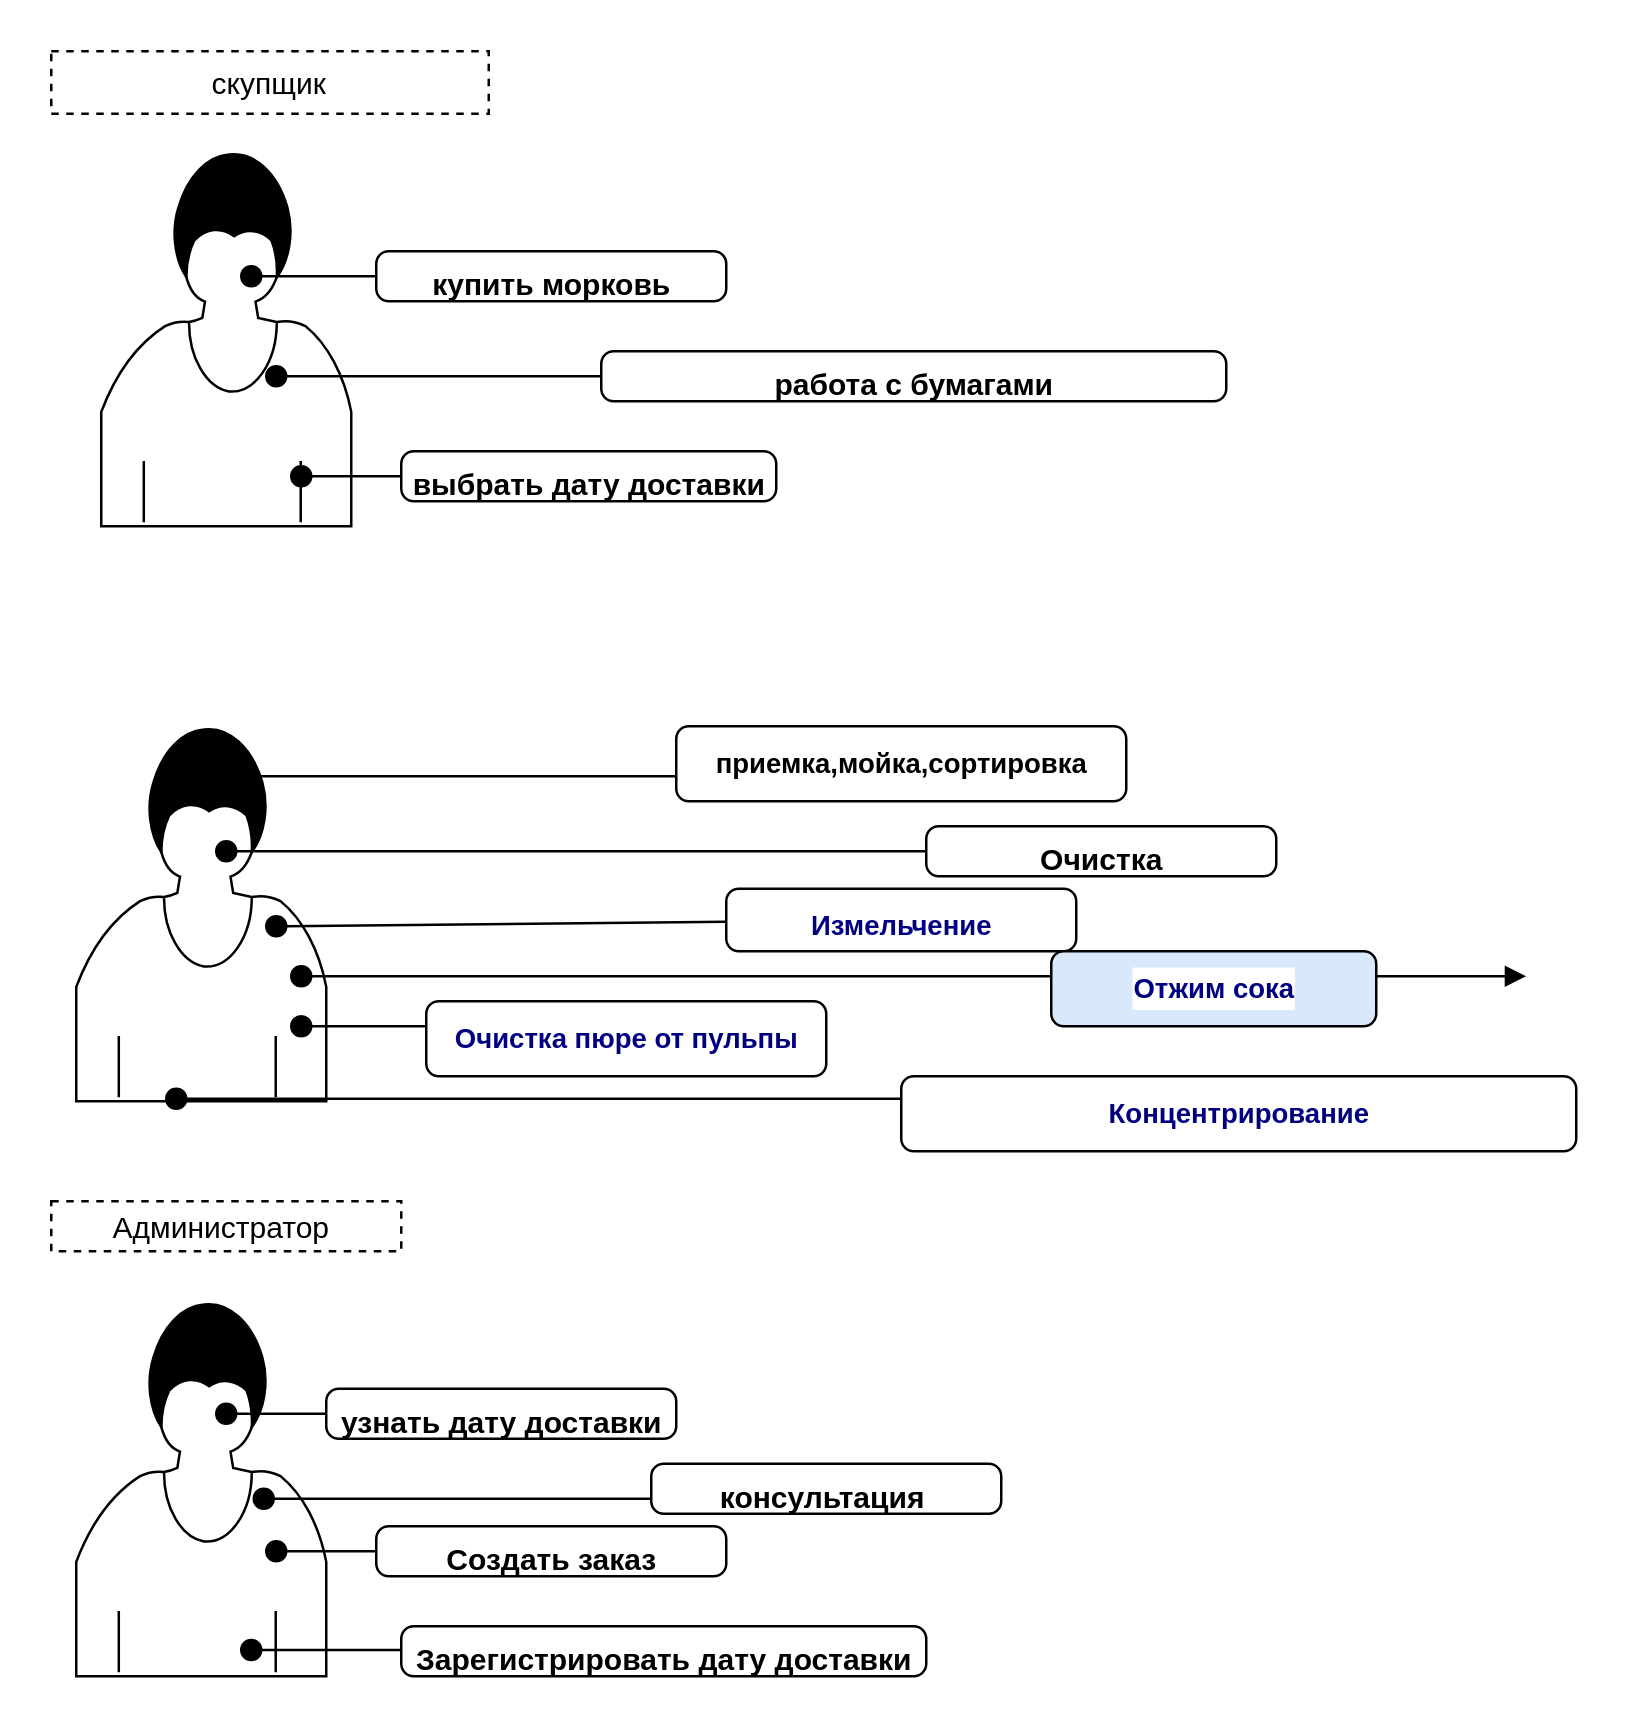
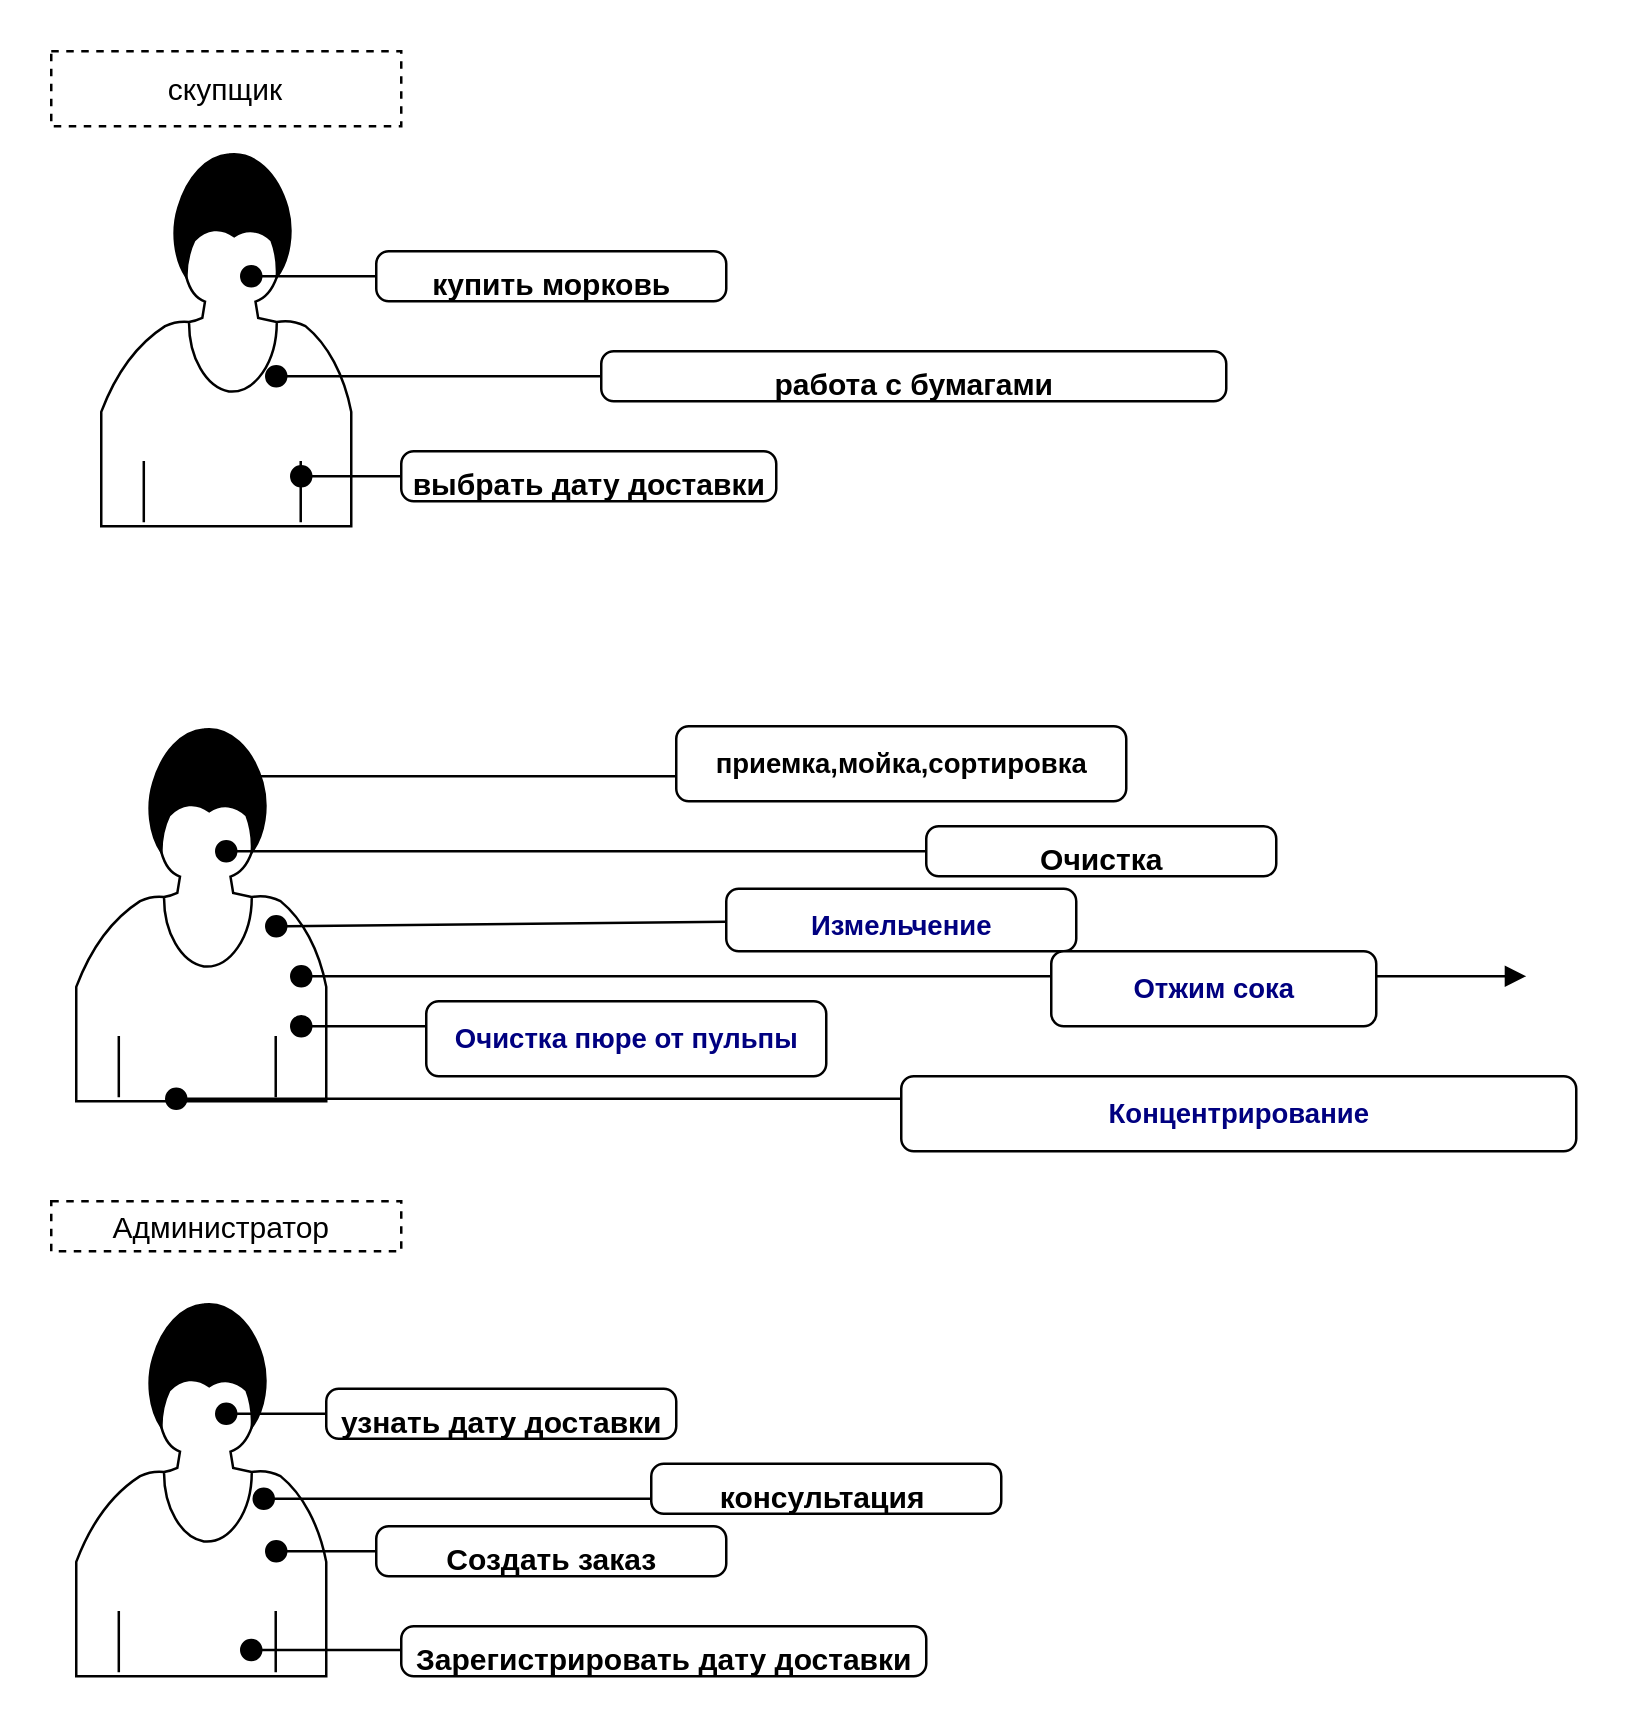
  <mxCell id="0" />
  <mxCell id="1" parent="0" />
  <mxCell id="2" value="" style="shape=mxgraph.bpmn.user_task;html=1;outlineConnect=0;fontStyle=1" parent="1" vertex="1"><mxGeometry x="40" y="60" width="100" height="150" as="geometry" /></mxCell>
  <mxCell id="3" value="" style="shape=mxgraph.bpmn.user_task;html=1;outlineConnect=0;" parent="1" vertex="1"><mxGeometry x="30" y="290" width="100" height="150" as="geometry" /></mxCell>
  <mxCell id="4" value="" style="shape=mxgraph.bpmn.user_task;html=1;outlineConnect=0;" parent="1" vertex="1"><mxGeometry x="30" y="520" width="100" height="150" as="geometry" /></mxCell>
  <mxCell id="5" value="" style="html=1;verticalAlign=bottom;startArrow=oval;startFill=1;endArrow=block;startSize=8;" parent="1" edge="1"><mxGeometry width="60" relative="1" as="geometry"><mxPoint x="110" y="150" as="sourcePoint" /><mxPoint x="280" y="150" as="targetPoint" /></mxGeometry></mxCell>
  <mxCell id="6" value="" style="html=1;verticalAlign=bottom;startArrow=oval;startFill=1;endArrow=block;startSize=8;" parent="1" edge="1"><mxGeometry width="60" relative="1" as="geometry"><mxPoint x="120" y="190" as="sourcePoint" /><mxPoint x="180" y="190" as="targetPoint" /></mxGeometry></mxCell>
  <mxCell id="7" value="" style="html=1;verticalAlign=bottom;startArrow=oval;startFill=1;endArrow=block;startSize=8;" parent="1" edge="1"><mxGeometry width="60" relative="1" as="geometry"><mxPoint x="100" y="110" as="sourcePoint" /><mxPoint x="160" y="110" as="targetPoint" /></mxGeometry></mxCell>
  <mxCell id="8" value="" style="html=1;verticalAlign=bottom;startArrow=oval;startFill=1;endArrow=block;startSize=8;" parent="1" edge="1"><mxGeometry width="60" relative="1" as="geometry"><mxPoint x="90" y="565" as="sourcePoint" /><mxPoint x="150" y="565" as="targetPoint" /></mxGeometry></mxCell>
  <mxCell id="9" value="" style="html=1;verticalAlign=bottom;startArrow=oval;startFill=1;endArrow=block;startSize=8;" parent="1" edge="1"><mxGeometry width="60" relative="1" as="geometry"><mxPoint x="105" y="599" as="sourcePoint" /><mxPoint x="295" y="599" as="targetPoint" /></mxGeometry></mxCell>
  <mxCell id="10" value="" style="html=1;verticalAlign=bottom;startArrow=oval;startFill=1;endArrow=block;startSize=8;" parent="1" edge="1"><mxGeometry width="60" relative="1" as="geometry"><mxPoint x="100" y="659.5" as="sourcePoint" /><mxPoint x="180" y="659.5" as="targetPoint" /></mxGeometry></mxCell>
  <mxCell id="11" value="" style="html=1;verticalAlign=bottom;startArrow=oval;startFill=1;endArrow=block;startSize=8;" parent="1" edge="1"><mxGeometry width="60" relative="1" as="geometry"><mxPoint x="110" y="620" as="sourcePoint" /><mxPoint x="170" y="620" as="targetPoint" /></mxGeometry></mxCell>
- <mxCell id="12" value="скупщик" style="fontStyle=0;dashed=1;" parent="1" vertex="1"><mxGeometry x="20" y="20" width="175" height="25" as="geometry" /></mxCell>
+ <mxCell id="12" value="скупщик" style="fontStyle=0;dashed=1;" parent="1" vertex="1"><mxGeometry x="20" y="20" width="140" height="30" as="geometry" /></mxCell>
  <mxCell id="13" value="Администратор " style="fontStyle=0;dashed=1;" parent="1" vertex="1"><mxGeometry x="20" y="480" width="140" height="20" as="geometry" /></mxCell>
  <mxCell id="14" value="купить морковь" style="html=1;align=center;verticalAlign=top;rounded=1;absoluteArcSize=1;arcSize=10;dashed=0;fontStyle=1" parent="1" vertex="1"><mxGeometry x="150" y="100" width="140" height="20" as="geometry" /></mxCell>
  <mxCell id="15" value="работа с бумагами" style="html=1;align=center;verticalAlign=top;rounded=1;absoluteArcSize=1;arcSize=10;dashed=0;fontStyle=1" parent="1" vertex="1"><mxGeometry x="240" y="140" width="250" height="20" as="geometry" /></mxCell>
  <mxCell id="16" value="выбрать дату доставки" style="html=1;align=center;verticalAlign=top;rounded=1;absoluteArcSize=1;arcSize=10;dashed=0;fontStyle=1" parent="1" vertex="1"><mxGeometry x="160" y="180" width="150" height="20" as="geometry" /></mxCell>
  <mxCell id="17" value="узнать дату доставки" style="html=1;align=center;verticalAlign=top;rounded=1;absoluteArcSize=1;arcSize=10;dashed=0;fontStyle=1" parent="1" vertex="1"><mxGeometry x="130" y="555" width="140" height="20" as="geometry" /></mxCell>
  <mxCell id="18" value="консультация&amp;nbsp;" style="html=1;align=center;verticalAlign=top;rounded=1;absoluteArcSize=1;arcSize=10;dashed=0;fontStyle=1" parent="1" vertex="1"><mxGeometry x="260" y="585" width="140" height="20" as="geometry" /></mxCell>
  <mxCell id="19" value="Зарегистрировать дату доставки" style="html=1;align=center;verticalAlign=top;rounded=1;absoluteArcSize=1;arcSize=10;dashed=0;fontStyle=1" parent="1" vertex="1"><mxGeometry x="160" y="650" width="210" height="20" as="geometry" /></mxCell>
  <mxCell id="20" value="Создать заказ" style="html=1;align=center;verticalAlign=top;rounded=1;absoluteArcSize=1;arcSize=10;dashed=0;fontStyle=1" parent="1" vertex="1"><mxGeometry x="150" y="610" width="140" height="20" as="geometry" /></mxCell>
  <mxCell id="21" value="" style="html=1;verticalAlign=bottom;startArrow=none;startFill=1;endArrow=block;startSize=8;" parent="1" source="30" edge="1"><mxGeometry width="60" relative="1" as="geometry"><mxPoint x="110" y="370" as="sourcePoint" /><mxPoint x="420" y="370" as="targetPoint" /></mxGeometry></mxCell>
  <mxCell id="22" value="" style="html=1;verticalAlign=bottom;startArrow=oval;startFill=1;endArrow=block;startSize=8;" parent="1" edge="1"><mxGeometry width="60" relative="1" as="geometry"><mxPoint x="90" y="310" as="sourcePoint" /><mxPoint x="330" y="310" as="targetPoint" /></mxGeometry></mxCell>
  <mxCell id="23" value="&lt;h4 style=&quot;margin: 0px; padding: 0px; font-family: Helvetica, Arial, sans-serif; font-size: 11px; text-align: start; background-color: rgb(255, 255, 255); line-height: 1.5;&quot;&gt;приемка,мойка,сортировка&lt;/h4&gt;" style="html=1;align=center;verticalAlign=top;rounded=1;absoluteArcSize=1;arcSize=10;dashed=0;fontStyle=1" parent="1" vertex="1"><mxGeometry x="270" y="290" width="180" height="30" as="geometry" /></mxCell>
  <mxCell id="24" style="edgeStyle=orthogonalEdgeStyle;rounded=0;orthogonalLoop=1;jettySize=auto;html=1;exitX=0.5;exitY=1;exitDx=0;exitDy=0;" parent="1" source="18" target="18" edge="1"><mxGeometry relative="1" as="geometry" /></mxCell>
  <mxCell id="25" value="" style="html=1;verticalAlign=bottom;startArrow=oval;startFill=1;endArrow=block;startSize=8;" parent="1" edge="1"><mxGeometry width="60" relative="1" as="geometry"><mxPoint x="120" y="410" as="sourcePoint" /><mxPoint x="260" y="410" as="targetPoint" /></mxGeometry></mxCell>
  <mxCell id="26" value="" style="html=1;verticalAlign=bottom;startArrow=oval;startFill=1;endArrow=block;startSize=8;" parent="1" edge="1"><mxGeometry width="60" relative="1" as="geometry"><mxPoint x="70" y="439" as="sourcePoint" /><mxPoint x="370" y="439" as="targetPoint" /></mxGeometry></mxCell>
  <mxCell id="27" value="" style="html=1;verticalAlign=bottom;startArrow=oval;startFill=1;endArrow=block;startSize=8;" parent="1" edge="1"><mxGeometry width="60" relative="1" as="geometry"><mxPoint x="90" y="340" as="sourcePoint" /><mxPoint x="390" y="340" as="targetPoint" /></mxGeometry></mxCell>
  <mxCell id="28" value="" style="html=1;verticalAlign=bottom;startArrow=oval;startFill=1;endArrow=block;startSize=8;" parent="1" edge="1"><mxGeometry width="60" relative="1" as="geometry"><mxPoint x="120" y="390" as="sourcePoint" /><mxPoint x="610" y="390" as="targetPoint" /></mxGeometry></mxCell>
  <mxCell id="29" value="Очистка" style="html=1;align=center;verticalAlign=top;rounded=1;absoluteArcSize=1;arcSize=10;dashed=0;fontStyle=1" parent="1" vertex="1"><mxGeometry x="370" y="330" width="140" height="20" as="geometry" /></mxCell>
  <mxCell id="30" value="&lt;h4 style=&quot;margin: 0px; padding: 0px; font-weight: normal; font-family: Helvetica, Arial, sans-serif; font-size: 11px; text-align: start; background-color: rgb(255, 255, 255); line-height: 1.5;&quot;&gt;&lt;strong&gt;&lt;strong&gt;&lt;strong&gt;&lt;strong&gt;&lt;span style=&quot;color: rgb(0, 0, 128);&quot;&gt;Измельчение&lt;/span&gt;&lt;/strong&gt;&lt;/strong&gt;&lt;/strong&gt;&lt;/strong&gt;&lt;/h4&gt;" style="html=1;align=center;verticalAlign=top;rounded=1;absoluteArcSize=1;arcSize=10;dashed=0;fontStyle=1" parent="1" vertex="1"><mxGeometry x="290" y="355" width="140" height="25" as="geometry" /></mxCell>
  <mxCell id="31" value="" style="html=1;verticalAlign=bottom;startArrow=oval;startFill=1;endArrow=none;startSize=8;" parent="1" target="30" edge="1"><mxGeometry width="60" relative="1" as="geometry"><mxPoint x="110" y="370" as="sourcePoint" /><mxPoint x="420" y="370" as="targetPoint" /></mxGeometry></mxCell>
- <mxCell id="32" value="&lt;h4 style=&quot;margin: 0px; padding: 0px; font-weight: normal; font-family: Helvetica, Arial, sans-serif; font-size: 11px; text-align: start; background-color: rgb(255, 255, 255); line-height: 1.5;&quot;&gt;&lt;strong&gt;&lt;strong&gt;&lt;strong&gt;&lt;strong&gt;&lt;strong&gt;&lt;strong&gt;&lt;strong&gt;&lt;strong&gt;&lt;span style=&quot;color: rgb(0, 0, 128);&quot;&gt;Отжим сока&lt;/span&gt;&lt;/strong&gt;&lt;/strong&gt;&lt;/strong&gt;&lt;/strong&gt;&lt;/strong&gt;&lt;/strong&gt;&lt;/strong&gt;&lt;/strong&gt;&lt;/h4&gt;" style="html=1;align=center;verticalAlign=top;rounded=1;absoluteArcSize=1;arcSize=10;dashed=0;fontStyle=1;fillColor=#dae8fc;" parent="1" vertex="1"><mxGeometry x="420" y="380" width="130" height="30" as="geometry" /></mxCell>
+ <mxCell id="32" value="&lt;h4 style=&quot;margin: 0px; padding: 0px; font-weight: normal; font-family: Helvetica, Arial, sans-serif; font-size: 11px; text-align: start; background-color: rgb(255, 255, 255); line-height: 1.5;&quot;&gt;&lt;strong&gt;&lt;strong&gt;&lt;strong&gt;&lt;strong&gt;&lt;strong&gt;&lt;strong&gt;&lt;strong&gt;&lt;strong&gt;&lt;span style=&quot;color: rgb(0, 0, 128);&quot;&gt;Отжим сока&lt;/span&gt;&lt;/strong&gt;&lt;/strong&gt;&lt;/strong&gt;&lt;/strong&gt;&lt;/strong&gt;&lt;/strong&gt;&lt;/strong&gt;&lt;/strong&gt;&lt;/h4&gt;" style="html=1;align=center;verticalAlign=top;rounded=1;absoluteArcSize=1;arcSize=10;dashed=0;fontStyle=1" parent="1" vertex="1"><mxGeometry x="420" y="380" width="130" height="30" as="geometry" /></mxCell>
  <mxCell id="33" value="&lt;h4 style=&quot;margin: 0px; padding: 0px; font-weight: normal; font-family: Helvetica, Arial, sans-serif; font-size: 11px; text-align: start; background-color: rgb(255, 255, 255); line-height: 1.5;&quot;&gt;&lt;strong&gt;&lt;strong&gt;&lt;strong&gt;&lt;strong&gt;&lt;strong&gt;&lt;strong&gt;&lt;strong&gt;&lt;strong&gt;&lt;strong&gt;&lt;strong&gt;&lt;strong&gt;&lt;strong&gt;&lt;strong&gt;&lt;strong&gt;&lt;strong&gt;&lt;strong&gt;&lt;span style=&quot;color: rgb(0, 0, 128);&quot;&gt;Очистка пюре от пульпы&lt;/span&gt;&lt;/strong&gt;&lt;/strong&gt;&lt;/strong&gt;&lt;/strong&gt;&lt;/strong&gt;&lt;/strong&gt;&lt;/strong&gt;&lt;/strong&gt;&lt;/strong&gt;&lt;/strong&gt;&lt;/strong&gt;&lt;/strong&gt;&lt;/strong&gt;&lt;/strong&gt;&lt;/strong&gt;&lt;/strong&gt;&lt;/h4&gt;" style="html=1;align=center;verticalAlign=top;rounded=1;absoluteArcSize=1;arcSize=10;dashed=0;fontStyle=1" parent="1" vertex="1"><mxGeometry x="170" y="400" width="160" height="30" as="geometry" /></mxCell>
  <mxCell id="34" value="&lt;h4 style=&quot;margin: 0px; padding: 0px; font-weight: normal; font-family: Helvetica, Arial, sans-serif; font-size: 11px; text-align: start; background-color: rgb(255, 255, 255); line-height: 1.5;&quot;&gt;&lt;strong&gt;&lt;strong&gt;&lt;strong&gt;&lt;strong&gt;&lt;strong&gt;&lt;strong&gt;&lt;strong&gt;&lt;strong&gt;&lt;strong&gt;&lt;strong&gt;&lt;strong&gt;&lt;strong&gt;&lt;strong&gt;&lt;strong&gt;&lt;strong&gt;&lt;strong&gt;&lt;strong&gt;&lt;strong&gt;&lt;strong&gt;&lt;strong&gt;&lt;strong&gt;&lt;strong&gt;&lt;strong&gt;&lt;strong&gt;&lt;strong&gt;&lt;strong&gt;&lt;strong&gt;&lt;strong&gt;&lt;strong&gt;&lt;strong&gt;&lt;strong&gt;&lt;strong&gt;&lt;span style=&quot;color: rgb(0, 0, 128);&quot;&gt;Концентрирование&lt;/span&gt;&lt;/strong&gt;&lt;/strong&gt;&lt;/strong&gt;&lt;/strong&gt;&lt;/strong&gt;&lt;/strong&gt;&lt;/strong&gt;&lt;/strong&gt;&lt;/strong&gt;&lt;/strong&gt;&lt;/strong&gt;&lt;/strong&gt;&lt;/strong&gt;&lt;/strong&gt;&lt;/strong&gt;&lt;/strong&gt;&lt;/strong&gt;&lt;/strong&gt;&lt;/strong&gt;&lt;/strong&gt;&lt;/strong&gt;&lt;/strong&gt;&lt;/strong&gt;&lt;/strong&gt;&lt;/strong&gt;&lt;/strong&gt;&lt;/strong&gt;&lt;/strong&gt;&lt;/strong&gt;&lt;/strong&gt;&lt;/strong&gt;&lt;/strong&gt;&lt;/h4&gt;" style="html=1;align=center;verticalAlign=top;rounded=1;absoluteArcSize=1;arcSize=10;dashed=0;fontStyle=1" parent="1" vertex="1"><mxGeometry x="360" y="430" width="270" height="30" as="geometry" /></mxCell>
